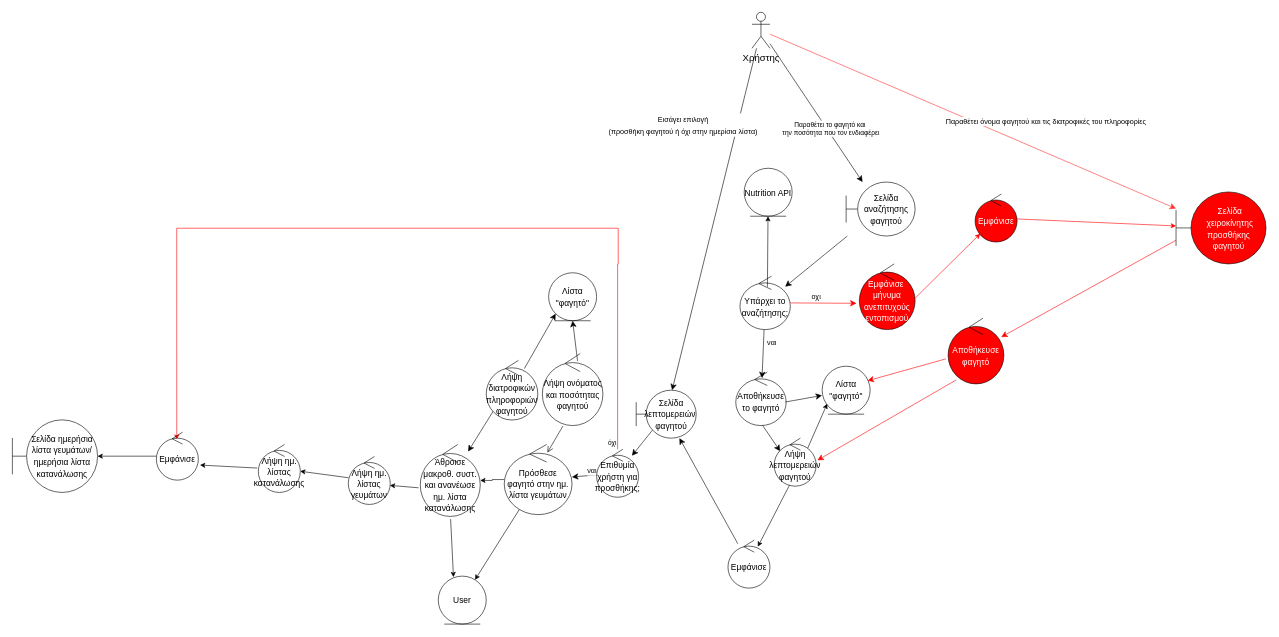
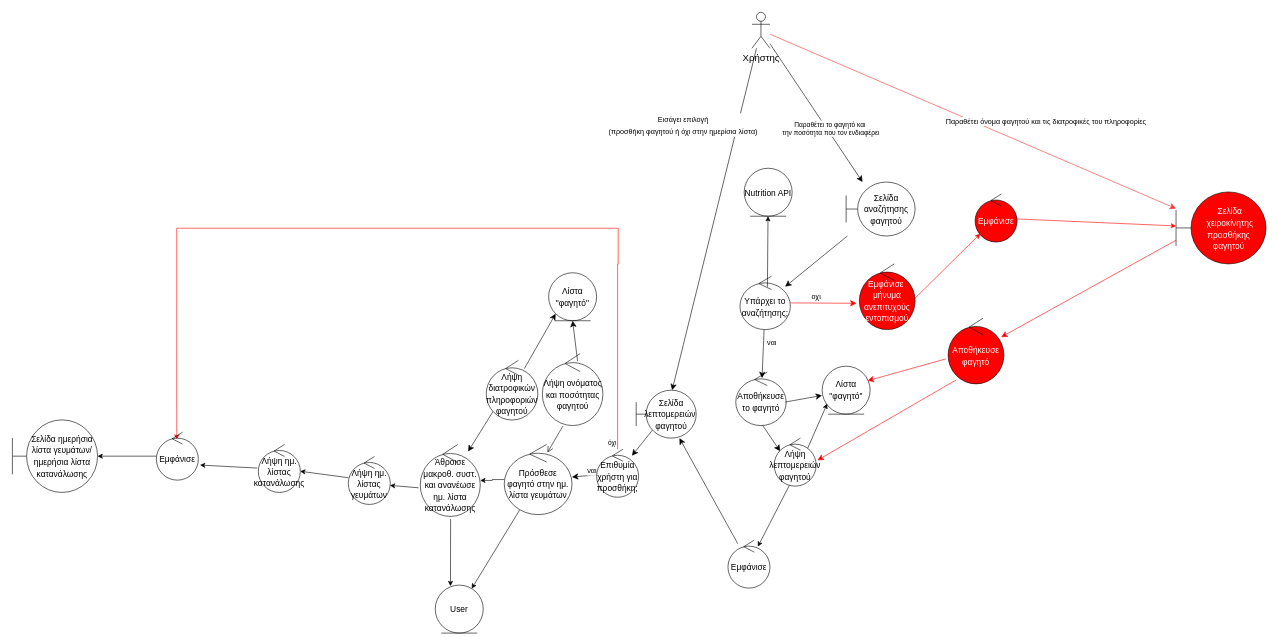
  <mxCell id="0" />
  <mxCell id="1" parent="0" />
  <mxCell id="2" value="" style="edgeStyle=none;curved=1;rounded=0;orthogonalLoop=1;jettySize=auto;html=1;fontSize=13;startSize=8;endSize=8;fontColor=#000000;strokeColor=#FF3333;" parent="1" source="8" target="27" edge="1"><mxGeometry x="0.527" y="64" relative="1" as="geometry"><mxPoint x="1587" y="439" as="targetPoint" /><mxPoint as="offset" /></mxGeometry></mxCell>
  <mxCell id="3" value="&lt;font style=&quot;font-size: 12px;&quot;&gt;Παραθέτει όνομα φαγητού και τις διατροφικές του πληροφορίες&lt;/font&gt;" style="edgeLabel;html=1;align=center;verticalAlign=middle;resizable=0;points=[];rotation=0;fontColor=#000000;" parent="2" vertex="1" connectable="0"><mxGeometry x="0.336" y="-2" relative="1" as="geometry"><mxPoint x="8" y="-51" as="offset" /></mxGeometry></mxCell>
  <mxCell id="4" value="" style="edgeStyle=none;curved=1;rounded=0;orthogonalLoop=1;jettySize=auto;html=1;fontSize=12;startSize=8;endSize=8;strokeColor=#000000;fontColor=#000000;" parent="1" source="8" target="10" edge="1"><mxGeometry relative="1" as="geometry" /></mxCell>
  <mxCell id="5" value="&lt;font&gt;Παραθέτει το φαγητό και&lt;br&gt;&amp;nbsp;την ποσότητα που τον ενδιαφέρει&lt;/font&gt;" style="edgeLabel;html=1;align=center;verticalAlign=middle;resizable=0;points=[];rotation=0;fontColor=#000000;" parent="4" vertex="1" connectable="0"><mxGeometry x="0.381" relative="1" as="geometry"><mxPoint x="-7" y="-18" as="offset" /></mxGeometry></mxCell>
  <mxCell id="6" value="" style="edgeStyle=none;curved=1;rounded=0;orthogonalLoop=1;jettySize=auto;html=1;fontSize=12;startSize=8;endSize=8;strokeColor=#000000;fontColor=#000000;" parent="1" source="8" target="18" edge="1"><mxGeometry relative="1" as="geometry" /></mxCell>
  <mxCell id="7" value="&lt;font style=&quot;font-size: 12px;&quot;&gt;Εισάγει επιλογή&lt;br&gt;(προσθήκη φαγητού ή όχι στην ημερίσια λίστα)&lt;br&gt;&lt;/font&gt;" style="edgeLabel;html=1;align=center;verticalAlign=middle;resizable=0;points=[];fontSize=16;rotation=0;fontColor=#000000;" parent="6" vertex="1" connectable="0"><mxGeometry x="-0.253" y="2" relative="1" as="geometry"><mxPoint x="-73" y="-86" as="offset" /></mxGeometry></mxCell>
  <mxCell id="8" value="Χρήστης" style="shape=umlActor;verticalLabelPosition=bottom;verticalAlign=top;html=1;fontSize=16;fontColor=#000000;" parent="1" vertex="1"><mxGeometry x="1253" y="20" width="30" height="60" as="geometry" /></mxCell>
  <mxCell id="9" value="" style="edgeStyle=none;curved=1;rounded=0;orthogonalLoop=1;jettySize=auto;html=1;fontSize=12;startSize=8;endSize=8;strokeColor=#000000;fontColor=#000000;" parent="1" target="13" edge="1"><mxGeometry relative="1" as="geometry"><mxPoint x="1412" y="393" as="sourcePoint" /></mxGeometry></mxCell>
  <mxCell id="10" value="&lt;font style=&quot;font-size: 14px;&quot;&gt;Σελίδα αναζήτησης φαγητού&lt;/font&gt;" style="shape=umlBoundary;whiteSpace=wrap;html=1;fontSize=16;strokeColor=#000000;fontColor=#000000;" parent="1" vertex="1"><mxGeometry x="1410" y="303" width="115" height="90" as="geometry" /></mxCell>
  <mxCell id="11" value="&lt;font&gt;ναι&lt;/font&gt;" style="edgeStyle=none;curved=1;rounded=0;orthogonalLoop=1;jettySize=auto;html=1;fontSize=12;startSize=8;endSize=8;strokeColor=#000000;fontColor=#000000;entryX=0.521;entryY=0.111;entryDx=0;entryDy=0;entryPerimeter=0;" parent="1" source="13" target="40" edge="1"><mxGeometry x="-0.475" y="14" relative="1" as="geometry"><mxPoint as="offset" /><mxPoint x="1275" y="620" as="targetPoint" /></mxGeometry></mxCell>
  <mxCell id="12" value="&lt;font style=&quot;font-size: 12px;&quot;&gt;οχι&lt;/font&gt;" style="edgeStyle=none;curved=1;rounded=0;orthogonalLoop=1;jettySize=auto;html=1;fontSize=12;startSize=8;endSize=8;entryX=-0.05;entryY=0.6;entryDx=0;entryDy=0;entryPerimeter=0;fontColor=#000000;strokeColor=#FF0000;" parent="1" source="13" target="37" edge="1"><mxGeometry x="-0.227" y="11" relative="1" as="geometry"><mxPoint x="1513.49" y="568.546" as="targetPoint" /><mxPoint as="offset" /></mxGeometry></mxCell>
  <mxCell id="13" value="&lt;font style=&quot;font-size: 14px;&quot;&gt;Υπάρχει το αναζήτησης;&lt;/font&gt;" style="ellipse;shape=umlControl;whiteSpace=wrap;html=1;fontSize=16;strokeColor=#000000;fontColor=#000000;" parent="1" vertex="1"><mxGeometry x="1233" y="460" width="84" height="89" as="geometry" /></mxCell>
  <mxCell id="14" value="" style="edgeStyle=none;curved=1;rounded=0;orthogonalLoop=1;jettySize=auto;html=1;fontSize=12;startSize=8;endSize=8;strokeColor=#000000;fontColor=#000000;" parent="1" source="16" target="18" edge="1"><mxGeometry relative="1" as="geometry" /></mxCell>
  <mxCell id="15" value="" style="rounded=0;orthogonalLoop=1;jettySize=auto;html=1;exitX=0.368;exitY=0.974;exitDx=0;exitDy=0;exitPerimeter=0;entryX=0.712;entryY=0.135;entryDx=0;entryDy=0;entryPerimeter=0;" parent="1" source="50" target="16" edge="1"><mxGeometry relative="1" as="geometry"><mxPoint x="1310" y="810" as="targetPoint" /></mxGeometry></mxCell>
  <mxCell id="16" value="&lt;font style=&quot;font-size: 14px;&quot;&gt;Εμφάνισε&lt;/font&gt;" style="ellipse;shape=umlControl;whiteSpace=wrap;html=1;fontSize=16;strokeColor=#000000;fontColor=#000000;" parent="1" vertex="1"><mxGeometry x="1213" y="900" width="70" height="80" as="geometry" /></mxCell>
  <mxCell id="17" value="" style="edgeStyle=none;curved=1;rounded=0;orthogonalLoop=1;jettySize=auto;html=1;fontSize=12;startSize=8;endSize=8;strokeColor=#000000;fontColor=#000000;exitX=0.271;exitY=0.833;exitDx=0;exitDy=0;exitPerimeter=0;" parent="1" source="18" target="21" edge="1"><mxGeometry relative="1" as="geometry" /></mxCell>
  <mxCell id="18" value="&lt;font style=&quot;font-size: 14px;&quot;&gt;Σελίδα λεπτομερειών&amp;nbsp; φαγητού&lt;/font&gt;" style="shape=umlBoundary;whiteSpace=wrap;html=1;fontSize=16;strokeColor=#000000;fontColor=#000000;" parent="1" vertex="1"><mxGeometry x="1060" y="650" width="100" height="80" as="geometry" /></mxCell>
  <mxCell id="19" value="&lt;font&gt;ναι&lt;/font&gt;" style="edgeStyle=none;curved=1;rounded=0;orthogonalLoop=1;jettySize=auto;html=1;fontSize=12;startSize=8;endSize=8;strokeColor=#000000;fontColor=#000000;" parent="1" source="21" target="24" edge="1"><mxGeometry x="-0.606" y="-7" relative="1" as="geometry"><mxPoint as="offset" /></mxGeometry></mxCell>
  <mxCell id="20" value="όχι" style="edgeStyle=orthogonalEdgeStyle;rounded=0;orthogonalLoop=1;jettySize=auto;html=1;strokeColor=#FF0000;entryX=0.486;entryY=0.157;entryDx=0;entryDy=0;entryPerimeter=0;" parent="1" source="21" target="31" edge="1"><mxGeometry x="-0.985" y="9" relative="1" as="geometry"><Array as="points"><mxPoint x="1029" y="440" /><mxPoint x="1030" y="440" /><mxPoint x="1030" y="380" /><mxPoint x="294" y="380" /></Array><mxPoint as="offset" /></mxGeometry></mxCell>
- <mxCell id="21" value="&lt;span style=&quot;font-size: 14px;&quot;&gt;Επιθυμία χρήστη για προσθήκης;&lt;/span&gt;" style="ellipse;shape=umlControl;whiteSpace=wrap;html=1;fontSize=16;strokeColor=#000000;fontColor=#000000;" parent="1" vertex="1"><mxGeometry x="994" y="748.5" width="70" height="80" as="geometry" /></mxCell>
+ <mxCell id="21" value="&lt;span style=&quot;font-size: 14px;&quot;&gt;Επιθυμία χρήστη για προσθήκη;&lt;/span&gt;" style="ellipse;shape=umlControl;whiteSpace=wrap;html=1;fontSize=16;strokeColor=#000000;fontColor=#000000;" parent="1" vertex="1"><mxGeometry x="994" y="748.5" width="70" height="80" as="geometry" /></mxCell>
  <mxCell id="22" value="" style="rounded=0;orthogonalLoop=1;jettySize=auto;html=1;" parent="1" source="24" target="36" edge="1"><mxGeometry relative="1" as="geometry" /></mxCell>
  <mxCell id="23" value="" style="edgeStyle=orthogonalEdgeStyle;rounded=0;orthogonalLoop=1;jettySize=auto;html=1;" parent="1" source="24" target="35" edge="1"><mxGeometry relative="1" as="geometry" /></mxCell>
  <mxCell id="24" value="&lt;font style=&quot;font-size: 14px;&quot;&gt;Πρόσθεσε φαγητό στην ημ. λίστα γευμάτων&lt;/font&gt;" style="ellipse;shape=umlControl;whiteSpace=wrap;html=1;fontSize=16;strokeColor=#000000;fontColor=#000000;" parent="1" vertex="1"><mxGeometry x="840" y="740.5" width="113" height="117" as="geometry" /></mxCell>
  <mxCell id="25" value="&lt;font style=&quot;font-size: 14px;&quot;&gt;Σελίδα ημερήσια λίστα γευμάτων/ ημερήσια λίστα κατανάλωσης&lt;/font&gt;" style="shape=umlBoundary;whiteSpace=wrap;html=1;fontSize=16;strokeColor=#000000;fontColor=#000000;" parent="1" vertex="1"><mxGeometry x="20" y="699.5" width="142" height="121" as="geometry" /></mxCell>
  <mxCell id="26" value="" style="edgeStyle=none;curved=1;rounded=0;orthogonalLoop=1;jettySize=auto;html=1;fontSize=12;startSize=8;endSize=8;fontColor=#000000;strokeColor=#FF0000;exitX=0;exitY=0.671;exitDx=0;exitDy=0;exitPerimeter=0;" parent="1" source="27" target="47" edge="1"><mxGeometry relative="1" as="geometry"><mxPoint x="1770" y="530" as="targetPoint" /></mxGeometry></mxCell>
  <mxCell id="27" value="&lt;font style=&quot;font-size: 14px;&quot;&gt;Σελίδα χειροκίνητης προσθήκης&amp;nbsp; φαγητού&amp;nbsp;&lt;/font&gt;" style="shape=umlBoundary;fontSize=16;html=1;whiteSpace=wrap;horizontal=1;labelBackgroundColor=none;labelBorderColor=none;spacingTop=0;spacing=0;spacingRight=0;spacingLeft=5;fontColor=#FFFFFF;fillColor=#FF0000;strokeColor=#000000;" parent="1" vertex="1"><mxGeometry x="1960" y="319.5" width="150" height="120" as="geometry" /></mxCell>
  <mxCell id="28" value="" style="rounded=0;orthogonalLoop=1;jettySize=auto;html=1;strokeColor=#000000;fontColor=#000000;" parent="1" source="31" target="25" edge="1"><mxGeometry relative="1" as="geometry" /></mxCell>
  <mxCell id="29" value="" style="rounded=0;orthogonalLoop=1;jettySize=auto;html=1;entryX=1.04;entryY=0.686;entryDx=0;entryDy=0;entryPerimeter=0;exitX=-0.024;exitY=0.492;exitDx=0;exitDy=0;exitPerimeter=0;" parent="1" source="53" target="31" edge="1"><mxGeometry relative="1" as="geometry"><mxPoint x="580" y="940" as="sourcePoint" /><mxPoint x="720" y="910" as="targetPoint" /></mxGeometry></mxCell>
  <mxCell id="30" value="" style="rounded=0;orthogonalLoop=1;jettySize=auto;html=1;" parent="1" source="52" target="53" edge="1"><mxGeometry relative="1" as="geometry"><mxPoint x="710" y="740" as="sourcePoint" /><mxPoint x="670" y="700" as="targetPoint" /></mxGeometry></mxCell>
  <mxCell id="31" value="&lt;font style=&quot;font-size: 14px;&quot;&gt;Εμφάνισε&lt;/font&gt;" style="ellipse;shape=umlControl;whiteSpace=wrap;html=1;strokeColor=#000000;fontColor=#000000;" parent="1" vertex="1"><mxGeometry x="260" y="720" width="70" height="80" as="geometry" /></mxCell>
  <mxCell id="32" value="" style="rounded=0;orthogonalLoop=1;jettySize=auto;html=1;fontColor=#000000;strokeColor=#FF0000;exitX=0.979;exitY=0.539;exitDx=0;exitDy=0;exitPerimeter=0;" parent="1" source="37" target="34" edge="1"><mxGeometry relative="1" as="geometry"><mxPoint x="1667.7" y="457.46" as="sourcePoint" /></mxGeometry></mxCell>
  <mxCell id="33" value="" style="edgeStyle=none;rounded=0;orthogonalLoop=1;jettySize=auto;html=1;fontColor=#000000;strokeColor=#FF0000;" parent="1" source="34" target="27" edge="1"><mxGeometry relative="1" as="geometry" /></mxCell>
  <mxCell id="34" value="&lt;font style=&quot;font-size: 14px;&quot;&gt;Εμφάνισε&lt;/font&gt;" style="ellipse;shape=umlControl;whiteSpace=wrap;html=1;fontColor=#FFFFFF;fillColor=#FF0000;" parent="1" vertex="1"><mxGeometry x="1625" y="323" width="70" height="80" as="geometry" /></mxCell>
  <mxCell id="35" value="&lt;font style=&quot;font-size: 14px;&quot;&gt;Άθροισε μακροθ. συστ. και ανανέωσε ημ. λίστα κατανάλωσης&lt;br&gt;&lt;/font&gt;" style="ellipse;shape=umlControl;whiteSpace=wrap;html=1;fontSize=16;strokeColor=#000000;fontColor=#000000;" parent="1" vertex="1"><mxGeometry x="700" y="740.5" width="100" height="120" as="geometry" /></mxCell>
- <mxCell id="36" value="&lt;font style=&quot;font-size: 14px;&quot;&gt;User&lt;/font&gt;" style="ellipse;shape=umlEntity;whiteSpace=wrap;html=1;fontColor=#000000;strokeColor=#000000;" parent="1" vertex="1"><mxGeometry x="730" y="960" width="80" height="80" as="geometry" /></mxCell>
+ <mxCell id="36" value="&lt;font style=&quot;font-size: 14px;&quot;&gt;User&lt;/font&gt;" style="ellipse;shape=umlEntity;whiteSpace=wrap;html=1;fontColor=#000000;strokeColor=#000000;" parent="1" vertex="1"><mxGeometry x="725" y="975" width="80" height="80" as="geometry" /></mxCell>
  <mxCell id="37" value="&lt;font style=&quot;font-size: 14px;&quot;&gt;Εμφάνισε&amp;nbsp;&lt;br&gt;μήνυμα ανεπιτυχούς εντοπισμού&lt;br&gt;&lt;/font&gt;" style="ellipse;shape=umlControl;whiteSpace=wrap;html=1;fontSize=16;fontColor=#FFFFFF;fillColor=#FF0000;strokeColor=#000000;" parent="1" vertex="1"><mxGeometry x="1432" y="439.5" width="93" height="109.5" as="geometry" /></mxCell>
  <mxCell id="38" value="&lt;span style=&quot;font-size: 14px;&quot;&gt;Nutrition API&lt;/span&gt;" style="ellipse;shape=umlEntity;whiteSpace=wrap;html=1;fontSize=16;strokeColor=#000000;fontColor=#000000;" parent="1" vertex="1"><mxGeometry x="1240" y="280" width="80" height="80" as="geometry" /></mxCell>
  <mxCell id="39" value="" style="rounded=0;orthogonalLoop=1;jettySize=auto;html=1;exitX=0.545;exitY=0.199;exitDx=0;exitDy=0;exitPerimeter=0;" parent="1" source="13" target="38" edge="1"><mxGeometry relative="1" as="geometry"><mxPoint x="1226.007" y="293.177" as="sourcePoint" /></mxGeometry></mxCell>
  <mxCell id="40" value="&lt;span style=&quot;font-size: 14px;&quot;&gt;Αποθήκευσε το φαγητό&lt;/span&gt;" style="ellipse;shape=umlControl;whiteSpace=wrap;html=1;fontSize=16;strokeColor=#000000;fontColor=#000000;" parent="1" vertex="1"><mxGeometry x="1226" y="620" width="84" height="89" as="geometry" /></mxCell>
  <mxCell id="41" value="&lt;span style=&quot;font-size: 14px;&quot;&gt;Λίστα &quot;φαγητό&quot;&lt;/span&gt;" style="ellipse;shape=umlEntity;whiteSpace=wrap;html=1;fontSize=16;strokeColor=#000000;fontColor=#000000;" parent="1" vertex="1"><mxGeometry x="1370" y="610" width="80" height="80" as="geometry" /></mxCell>
  <mxCell id="42" value="" style="edgeStyle=none;curved=1;rounded=0;orthogonalLoop=1;jettySize=auto;html=1;fontSize=12;startSize=8;endSize=8;strokeColor=#000000;fontColor=#000000;exitX=0.984;exitY=0.559;exitDx=0;exitDy=0;exitPerimeter=0;entryX=-0.003;entryY=0.61;entryDx=0;entryDy=0;entryPerimeter=0;" parent="1" source="40" target="41" edge="1"><mxGeometry relative="1" as="geometry"><mxPoint x="1248" y="792" as="sourcePoint" /><mxPoint x="1170" y="736" as="targetPoint" /></mxGeometry></mxCell>
  <mxCell id="43" value="" style="edgeStyle=none;curved=1;rounded=0;orthogonalLoop=1;jettySize=auto;html=1;fontSize=12;startSize=8;endSize=8;strokeColor=#000000;fontColor=#000000;exitX=0.532;exitY=0.996;exitDx=0;exitDy=0;exitPerimeter=0;entryX=0.144;entryY=0.272;entryDx=0;entryDy=0;entryPerimeter=0;" parent="1" source="40" target="50" edge="1"><mxGeometry relative="1" as="geometry"><mxPoint x="1258" y="802" as="sourcePoint" /><mxPoint x="1180" y="746" as="targetPoint" /></mxGeometry></mxCell>
  <mxCell id="44" value="&lt;span style=&quot;font-size: 14px;&quot;&gt;Λίστα &quot;φαγητό&quot;&lt;/span&gt;" style="ellipse;shape=umlEntity;whiteSpace=wrap;html=1;fontSize=16;strokeColor=#000000;fontColor=#000000;" parent="1" vertex="1"><mxGeometry x="914" y="454.25" width="80" height="80" as="geometry" /></mxCell>
  <mxCell id="45" value="" style="edgeStyle=none;curved=1;rounded=0;orthogonalLoop=1;jettySize=auto;html=1;fontSize=12;startSize=8;endSize=8;strokeColor=#000000;fontColor=#000000;entryX=0.637;entryY=0.115;entryDx=0;entryDy=0;entryPerimeter=0;exitX=0.341;exitY=1.005;exitDx=0;exitDy=0;exitPerimeter=0;endArrow=open;" parent="1" source="54" target="24" edge="1"><mxGeometry relative="1" as="geometry"><mxPoint x="980" y="710" as="sourcePoint" /><mxPoint x="930" y="680" as="targetPoint" /></mxGeometry></mxCell>
  <mxCell id="46" value="" style="edgeStyle=none;curved=1;rounded=0;orthogonalLoop=1;jettySize=auto;html=1;fontSize=12;startSize=8;endSize=8;strokeColor=#000000;fontColor=#000000;exitX=0.136;exitY=0.85;exitDx=0;exitDy=0;exitPerimeter=0;" parent="1" source="56" target="35" edge="1"><mxGeometry relative="1" as="geometry"><mxPoint x="892" y="910" as="sourcePoint" /><mxPoint x="840" y="660" as="targetPoint" /></mxGeometry></mxCell>
  <mxCell id="47" value="&lt;font style=&quot;font-size: 14px;&quot;&gt;Αποθήκευσε φαγητό&lt;br&gt;&lt;/font&gt;" style="ellipse;shape=umlControl;whiteSpace=wrap;html=1;fontSize=16;fontColor=#FFFFFF;fillColor=#FF0000;strokeColor=#000000;" parent="1" vertex="1"><mxGeometry x="1580" y="530" width="93" height="109.5" as="geometry" /></mxCell>
  <mxCell id="48" value="" style="edgeStyle=none;curved=1;rounded=0;orthogonalLoop=1;jettySize=auto;html=1;fontSize=12;startSize=8;endSize=8;fontColor=#000000;strokeColor=#FF0000;exitX=-0.039;exitY=0.619;exitDx=0;exitDy=0;exitPerimeter=0;entryX=0.947;entryY=0.304;entryDx=0;entryDy=0;entryPerimeter=0;" parent="1" source="47" target="41" edge="1"><mxGeometry relative="1" as="geometry"><mxPoint x="1510" y="800.5" as="targetPoint" /><mxPoint x="1801" y="639.5" as="sourcePoint" /></mxGeometry></mxCell>
  <mxCell id="49" value="" style="edgeStyle=none;curved=1;rounded=0;orthogonalLoop=1;jettySize=auto;html=1;fontSize=12;startSize=8;endSize=8;fontColor=#000000;strokeColor=#FF0000;exitX=0.149;exitY=0.938;exitDx=0;exitDy=0;exitPerimeter=0;entryX=1.031;entryY=0.461;entryDx=0;entryDy=0;entryPerimeter=0;" parent="1" source="47" target="50" edge="1"><mxGeometry relative="1" as="geometry"><mxPoint x="1466" y="644" as="targetPoint" /><mxPoint x="1600" y="640" as="sourcePoint" /></mxGeometry></mxCell>
  <mxCell id="50" value="&lt;font style=&quot;font-size: 14px;&quot;&gt;Λήψη λεπτομερειών φαγητού&lt;br&gt;&lt;/font&gt;" style="ellipse;shape=umlControl;whiteSpace=wrap;html=1;fontSize=16;strokeColor=#000000;fontColor=#000000;" parent="1" vertex="1"><mxGeometry x="1290" y="730" width="70" height="80" as="geometry" /></mxCell>
  <mxCell id="51" value="" style="rounded=0;orthogonalLoop=1;jettySize=auto;html=1;exitX=0.799;exitY=0.208;exitDx=0;exitDy=0;exitPerimeter=0;entryX=0.105;entryY=0.783;entryDx=0;entryDy=0;entryPerimeter=0;" parent="1" source="50" target="41" edge="1"><mxGeometry relative="1" as="geometry"><mxPoint x="1346" y="808" as="sourcePoint" /><mxPoint x="1273" y="921" as="targetPoint" /></mxGeometry></mxCell>
  <mxCell id="52" value="&lt;font style=&quot;font-size: 14px;&quot;&gt;Λήψη ημ. λίστας γευμάτων&lt;br&gt;&lt;/font&gt;" style="ellipse;shape=umlControl;whiteSpace=wrap;html=1;fontSize=16;strokeColor=#000000;fontColor=#000000;" parent="1" vertex="1"><mxGeometry x="580" y="760.5" width="70" height="80" as="geometry" /></mxCell>
  <mxCell id="53" value="&lt;font style=&quot;font-size: 14px;&quot;&gt;Λήψη ημ. λίστας κατανάλωσης&lt;br&gt;&lt;/font&gt;" style="ellipse;shape=umlControl;whiteSpace=wrap;html=1;fontSize=16;strokeColor=#000000;fontColor=#000000;" parent="1" vertex="1"><mxGeometry x="430" y="740.5" width="70" height="80" as="geometry" /></mxCell>
  <mxCell id="54" value="&lt;font style=&quot;font-size: 14px;&quot;&gt;Λήψη ονόματος και ποσότητας φαγητού&lt;br&gt;&lt;/font&gt;" style="ellipse;shape=umlControl;whiteSpace=wrap;html=1;fontSize=16;strokeColor=#000000;fontColor=#000000;" parent="1" vertex="1"><mxGeometry x="903.5" y="589" width="101" height="120" as="geometry" /></mxCell>
  <mxCell id="55" value="" style="edgeStyle=none;curved=1;rounded=0;orthogonalLoop=1;jettySize=auto;html=1;fontSize=12;startSize=8;endSize=8;strokeColor=#000000;fontColor=#000000;exitX=0.582;exitY=0.105;exitDx=0;exitDy=0;exitPerimeter=0;entryX=0.5;entryY=1;entryDx=0;entryDy=0;" parent="1" source="54" target="44" edge="1"><mxGeometry relative="1" as="geometry"><mxPoint x="911" y="775" as="sourcePoint" /><mxPoint x="938" y="694" as="targetPoint" /></mxGeometry></mxCell>
  <mxCell id="56" value="&lt;font style=&quot;font-size: 14px;&quot;&gt;Λήψη διατροφικών πληροφοριών φαγητού&lt;br&gt;&lt;/font&gt;" style="ellipse;shape=umlControl;whiteSpace=wrap;html=1;fontSize=16;strokeColor=#000000;fontColor=#000000;" parent="1" vertex="1"><mxGeometry x="810" y="600.25" width="86" height="99.5" as="geometry" /></mxCell>
  <mxCell id="57" value="" style="edgeStyle=none;curved=1;rounded=0;orthogonalLoop=1;jettySize=auto;html=1;fontSize=12;startSize=8;endSize=8;strokeColor=#000000;fontColor=#000000;exitX=0.739;exitY=0.138;exitDx=0;exitDy=0;exitPerimeter=0;entryX=0;entryY=1;entryDx=0;entryDy=0;" parent="1" source="56" target="44" edge="1"><mxGeometry relative="1" as="geometry"><mxPoint x="832" y="695" as="sourcePoint" /><mxPoint x="755" y="782" as="targetPoint" /></mxGeometry></mxCell>
  <mxCell id="58" value="" style="rounded=0;orthogonalLoop=1;jettySize=auto;html=1;exitX=-0.028;exitY=0.602;exitDx=0;exitDy=0;exitPerimeter=0;entryX=0.992;entryY=0.603;entryDx=0;entryDy=0;entryPerimeter=0;" edge="1" parent="1" source="35" target="52"><mxGeometry relative="1" as="geometry"><mxPoint x="892" y="866" as="sourcePoint" /><mxPoint x="843" y="1061" as="targetPoint" /></mxGeometry></mxCell>
  <mxCell id="59" value="" style="rounded=0;orthogonalLoop=1;jettySize=auto;html=1;exitX=0.506;exitY=1.037;exitDx=0;exitDy=0;exitPerimeter=0;entryX=0.317;entryY=0.02;entryDx=0;entryDy=0;entryPerimeter=0;" edge="1" parent="1" source="35" target="36"><mxGeometry relative="1" as="geometry"><mxPoint x="892" y="866" as="sourcePoint" /><mxPoint x="843" y="1061" as="targetPoint" /></mxGeometry></mxCell>
